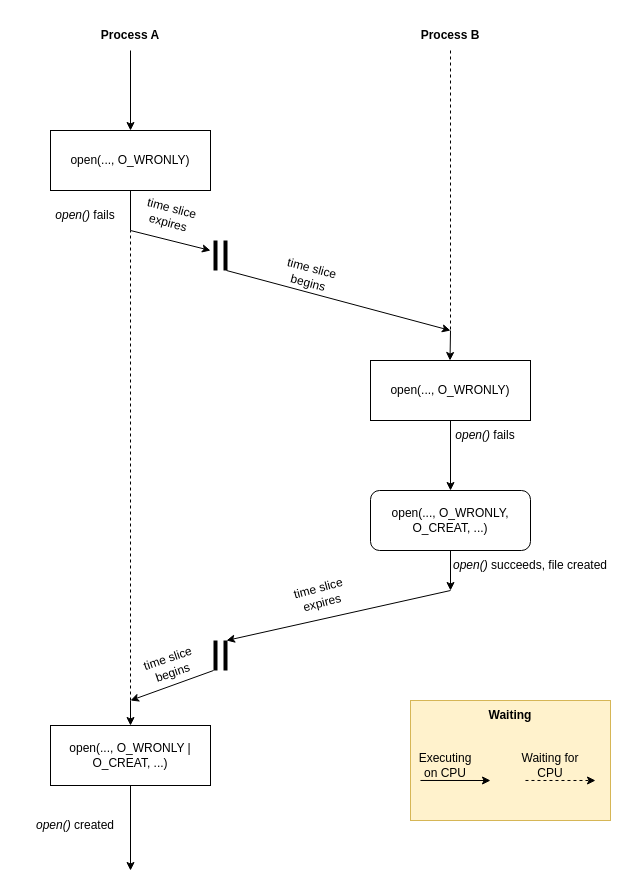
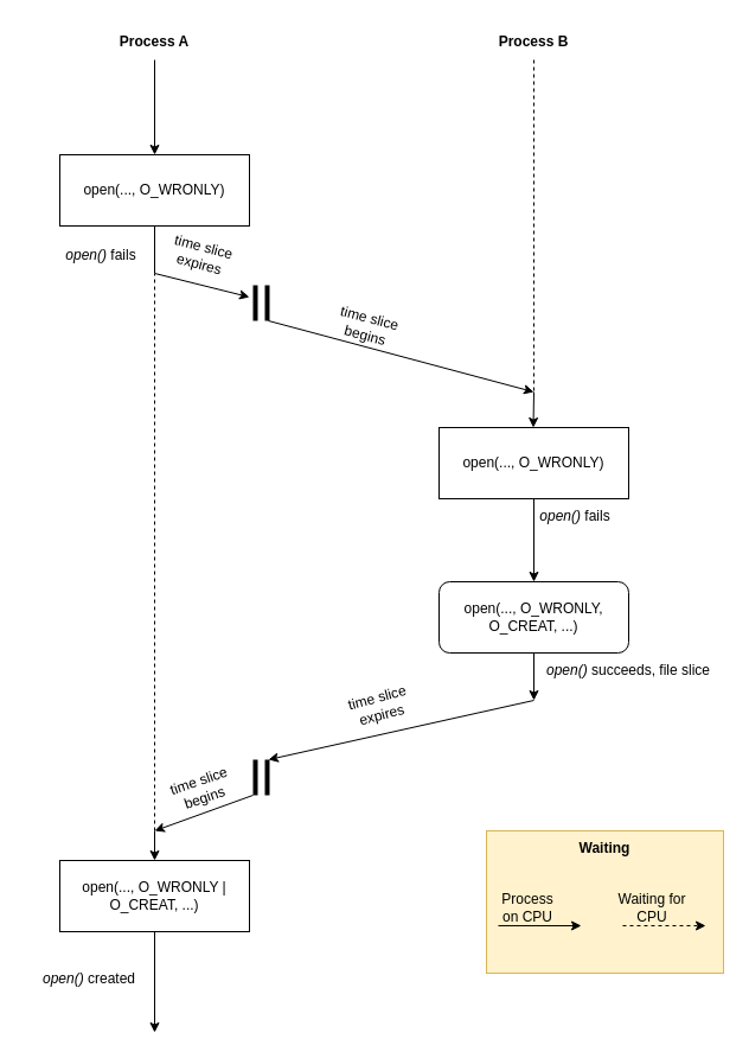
  <mxCell id="0" />
  <mxCell id="1" parent="0" />
  <mxCell id="2" value="" style="rounded=0;whiteSpace=wrap;html=1;fillColor=#fff2cc;strokeColor=#d6b656;" vertex="1" parent="1"><mxGeometry x="410" y="700" width="200" height="120" as="geometry" /></mxCell>
  <mxCell id="3" value="open(..., O_WRONLY)" style="rounded=0;whiteSpace=wrap;html=1;" vertex="1" parent="1"><mxGeometry x="50" y="130" width="160" height="60" as="geometry" /></mxCell>
  <mxCell id="4" value="open(..., O_WRONLY | O_CREAT, ...)" style="rounded=0;whiteSpace=wrap;html=1;" vertex="1" parent="1"><mxGeometry x="50" y="725" width="160" height="60" as="geometry" /></mxCell>
  <mxCell id="5" value="" style="endArrow=none;html=1;rounded=0;entryX=0.5;entryY=1;entryDx=0;entryDy=0;" edge="1" parent="1" target="3"><mxGeometry width="50" height="50" relative="1" as="geometry"><mxPoint x="130" y="230" as="sourcePoint" /><mxPoint x="460" y="260" as="targetPoint" /></mxGeometry></mxCell>
  <mxCell id="6" style="edgeStyle=orthogonalEdgeStyle;rounded=0;orthogonalLoop=1;jettySize=auto;html=1;exitX=0.5;exitY=1;exitDx=0;exitDy=0;entryX=0.5;entryY=0;entryDx=0;entryDy=0;" edge="1" parent="1" source="7" target="8"><mxGeometry relative="1" as="geometry" /></mxCell>
  <mxCell id="7" value="open(..., O_WRONLY)" style="rounded=0;whiteSpace=wrap;html=1;" vertex="1" parent="1"><mxGeometry x="370" y="360" width="160" height="60" as="geometry" /></mxCell>
  <mxCell id="8" value="open(..., O_WRONLY, O_CREAT, ...)" style="whiteSpace=wrap;html=1;rounded=1;" vertex="1" parent="1"><mxGeometry x="370" y="490" width="160" height="60" as="geometry" /></mxCell>
  <mxCell id="9" value="" style="endArrow=classic;html=1;rounded=0;" edge="1" parent="1"><mxGeometry width="50" height="50" relative="1" as="geometry"><mxPoint x="130" y="230" as="sourcePoint" /><mxPoint x="210" y="250" as="targetPoint" /></mxGeometry></mxCell>
  <mxCell id="10" value="time slice expires" style="text;html=1;align=center;verticalAlign=middle;whiteSpace=wrap;rounded=0;rotation=15;" vertex="1" parent="1"><mxGeometry x="140" y="200" width="60" height="30" as="geometry" /></mxCell>
  <mxCell id="11" value="" style="line;strokeWidth=4;direction=south;html=1;perimeter=backbonePerimeter;points=[];outlineConnect=0;" vertex="1" parent="1"><mxGeometry x="210" y="240" width="10" height="30" as="geometry" /></mxCell>
  <mxCell id="12" value="" style="line;strokeWidth=4;direction=south;html=1;perimeter=backbonePerimeter;points=[];outlineConnect=0;" vertex="1" parent="1"><mxGeometry x="220" y="240" width="10" height="30" as="geometry" /></mxCell>
  <mxCell id="13" value="" style="endArrow=classic;html=1;rounded=0;" edge="1" parent="1"><mxGeometry width="50" height="50" relative="1" as="geometry"><mxPoint x="450" y="330" as="sourcePoint" /><mxPoint x="449.5" y="360" as="targetPoint" /></mxGeometry></mxCell>
  <mxCell id="14" value="" style="endArrow=none;html=1;rounded=0;dashed=1;" edge="1" parent="1"><mxGeometry width="50" height="50" relative="1" as="geometry"><mxPoint x="450" y="50" as="sourcePoint" /><mxPoint x="450" y="330" as="targetPoint" /></mxGeometry></mxCell>
  <mxCell id="15" value="&lt;b&gt;Process B&lt;/b&gt;" style="text;html=1;align=center;verticalAlign=middle;whiteSpace=wrap;rounded=0;" vertex="1" parent="1"><mxGeometry x="415" y="20" width="70" height="30" as="geometry" /></mxCell>
  <mxCell id="16" value="" style="endArrow=classic;html=1;rounded=0;" edge="1" parent="1" source="12"><mxGeometry width="50" height="50" relative="1" as="geometry"><mxPoint x="250" y="330" as="sourcePoint" /><mxPoint x="450" y="330" as="targetPoint" /></mxGeometry></mxCell>
  <mxCell id="17" value="time slice begins" style="text;html=1;align=center;verticalAlign=middle;whiteSpace=wrap;rounded=0;rotation=15;" vertex="1" parent="1"><mxGeometry x="280" y="260" width="60" height="30" as="geometry" /></mxCell>
  <mxCell id="18" value="" style="endArrow=none;html=1;rounded=0;dashed=1;" edge="1" parent="1"><mxGeometry width="50" height="50" relative="1" as="geometry"><mxPoint x="130" y="700" as="sourcePoint" /><mxPoint x="130" y="230" as="targetPoint" /></mxGeometry></mxCell>
  <mxCell id="19" value="" style="endArrow=classic;html=1;rounded=0;entryX=0.5;entryY=0;entryDx=0;entryDy=0;" edge="1" parent="1" target="4"><mxGeometry width="50" height="50" relative="1" as="geometry"><mxPoint x="130" y="700" as="sourcePoint" /><mxPoint x="260" y="340" as="targetPoint" /></mxGeometry></mxCell>
  <mxCell id="20" value="" style="endArrow=classic;html=1;rounded=0;exitX=0.5;exitY=1;exitDx=0;exitDy=0;" edge="1" parent="1" source="8"><mxGeometry width="50" height="50" relative="1" as="geometry"><mxPoint x="290" y="330" as="sourcePoint" /><mxPoint x="450" y="590" as="targetPoint" /></mxGeometry></mxCell>
  <mxCell id="21" value="" style="line;strokeWidth=4;direction=south;html=1;perimeter=backbonePerimeter;points=[];outlineConnect=0;" vertex="1" parent="1"><mxGeometry x="210" y="640" width="10" height="30" as="geometry" /></mxCell>
  <mxCell id="22" value="" style="line;strokeWidth=4;direction=south;html=1;perimeter=backbonePerimeter;points=[];outlineConnect=0;" vertex="1" parent="1"><mxGeometry x="220" y="640" width="10" height="30" as="geometry" /></mxCell>
  <mxCell id="23" value="" style="endArrow=classic;html=1;rounded=0;" edge="1" parent="1" target="22"><mxGeometry width="50" height="50" relative="1" as="geometry"><mxPoint x="450" y="590" as="sourcePoint" /><mxPoint x="340" y="280" as="targetPoint" /></mxGeometry></mxCell>
  <mxCell id="24" value="" style="endArrow=classic;html=1;rounded=0;" edge="1" parent="1" source="21"><mxGeometry width="50" height="50" relative="1" as="geometry"><mxPoint x="210" y="590" as="sourcePoint" /><mxPoint x="130" y="700" as="targetPoint" /></mxGeometry></mxCell>
  <mxCell id="25" value="time slice begins" style="text;html=1;align=center;verticalAlign=middle;whiteSpace=wrap;rounded=0;rotation=-19;" vertex="1" parent="1"><mxGeometry x="140" y="650" width="60" height="30" as="geometry" /></mxCell>
  <mxCell id="26" value="time slice expires" style="text;html=1;align=center;verticalAlign=middle;whiteSpace=wrap;rounded=0;rotation=-15;" vertex="1" parent="1"><mxGeometry x="290" y="580" width="60" height="30" as="geometry" /></mxCell>
  <mxCell id="27" value="&lt;i&gt;open() &lt;/i&gt;fails" style="text;html=1;align=center;verticalAlign=middle;whiteSpace=wrap;rounded=0;" vertex="1" parent="1"><mxGeometry x="50" y="200" width="70" height="30" as="geometry" /></mxCell>
  <mxCell id="28" value="&lt;i&gt;open() &lt;/i&gt;fails" style="text;html=1;align=center;verticalAlign=middle;whiteSpace=wrap;rounded=0;" vertex="1" parent="1"><mxGeometry x="450" y="420" width="70" height="30" as="geometry" /></mxCell>
- <mxCell id="29" value="&lt;i&gt;open() &lt;/i&gt;succeeds, file created" style="text;html=1;align=center;verticalAlign=middle;whiteSpace=wrap;rounded=0;" vertex="1" parent="1"><mxGeometry x="450" y="550" width="160" height="30" as="geometry" /></mxCell>
+ <mxCell id="29" value="&lt;i&gt;open() &lt;/i&gt;succeeds, file slice" style="text;html=1;align=center;verticalAlign=middle;whiteSpace=wrap;rounded=0;" vertex="1" parent="1"><mxGeometry x="450" y="550" width="160" height="30" as="geometry" /></mxCell>
  <mxCell id="30" value="&lt;i&gt;open() &lt;/i&gt;created" style="text;html=1;align=center;verticalAlign=middle;whiteSpace=wrap;rounded=0;" vertex="1" parent="1"><mxGeometry x="20" y="810" width="110" height="30" as="geometry" /></mxCell>
  <mxCell id="31" value="" style="endArrow=classic;html=1;rounded=0;exitX=0.5;exitY=1;exitDx=0;exitDy=0;" edge="1" parent="1" source="4"><mxGeometry width="50" height="50" relative="1" as="geometry"><mxPoint x="320" y="640" as="sourcePoint" /><mxPoint x="130" y="870" as="targetPoint" /></mxGeometry></mxCell>
  <mxCell id="32" value="" style="endArrow=classic;html=1;rounded=0;exitX=0.111;exitY=0.818;exitDx=0;exitDy=0;exitPerimeter=0;" edge="1" parent="1"><mxGeometry width="50" height="50" relative="1" as="geometry"><mxPoint x="419.98" y="779.98" as="sourcePoint" /><mxPoint x="490" y="780" as="targetPoint" /></mxGeometry></mxCell>
- <mxCell id="33" value="Executing on CPU" style="text;html=1;align=center;verticalAlign=middle;whiteSpace=wrap;rounded=0;" vertex="1" parent="1"><mxGeometry x="415" y="750" width="60" height="30" as="geometry" /></mxCell>
+ <mxCell id="33" value="Process on CPU" style="text;html=1;align=center;verticalAlign=middle;whiteSpace=wrap;rounded=0;" vertex="1" parent="1"><mxGeometry x="415" y="750" width="60" height="30" as="geometry" /></mxCell>
  <mxCell id="34" value="" style="endArrow=classic;html=1;rounded=0;exitX=0.111;exitY=0.818;exitDx=0;exitDy=0;exitPerimeter=0;dashed=1;" edge="1" parent="1"><mxGeometry width="50" height="50" relative="1" as="geometry"><mxPoint x="524.98" y="779.98" as="sourcePoint" /><mxPoint x="595" y="780" as="targetPoint" /></mxGeometry></mxCell>
  <mxCell id="35" value="Waiting for CPU" style="text;html=1;align=center;verticalAlign=middle;whiteSpace=wrap;rounded=0;" vertex="1" parent="1"><mxGeometry x="520" y="750" width="60" height="30" as="geometry" /></mxCell>
  <mxCell id="36" value="&lt;b&gt;Waiting&lt;/b&gt;" style="text;html=1;align=center;verticalAlign=middle;whiteSpace=wrap;rounded=0;" vertex="1" parent="1"><mxGeometry x="480" y="700" width="60" height="30" as="geometry" /></mxCell>
  <mxCell id="37" value="" style="endArrow=classic;html=1;rounded=0;entryX=0.5;entryY=0;entryDx=0;entryDy=0;" edge="1" parent="1" target="3"><mxGeometry width="50" height="50" relative="1" as="geometry"><mxPoint x="130" y="50" as="sourcePoint" /><mxPoint x="320" y="440" as="targetPoint" /></mxGeometry></mxCell>
  <mxCell id="38" value="&lt;b&gt;Process A&lt;/b&gt;" style="text;html=1;align=center;verticalAlign=middle;whiteSpace=wrap;rounded=0;" vertex="1" parent="1"><mxGeometry x="95" y="20" width="70" height="30" as="geometry" /></mxCell>
